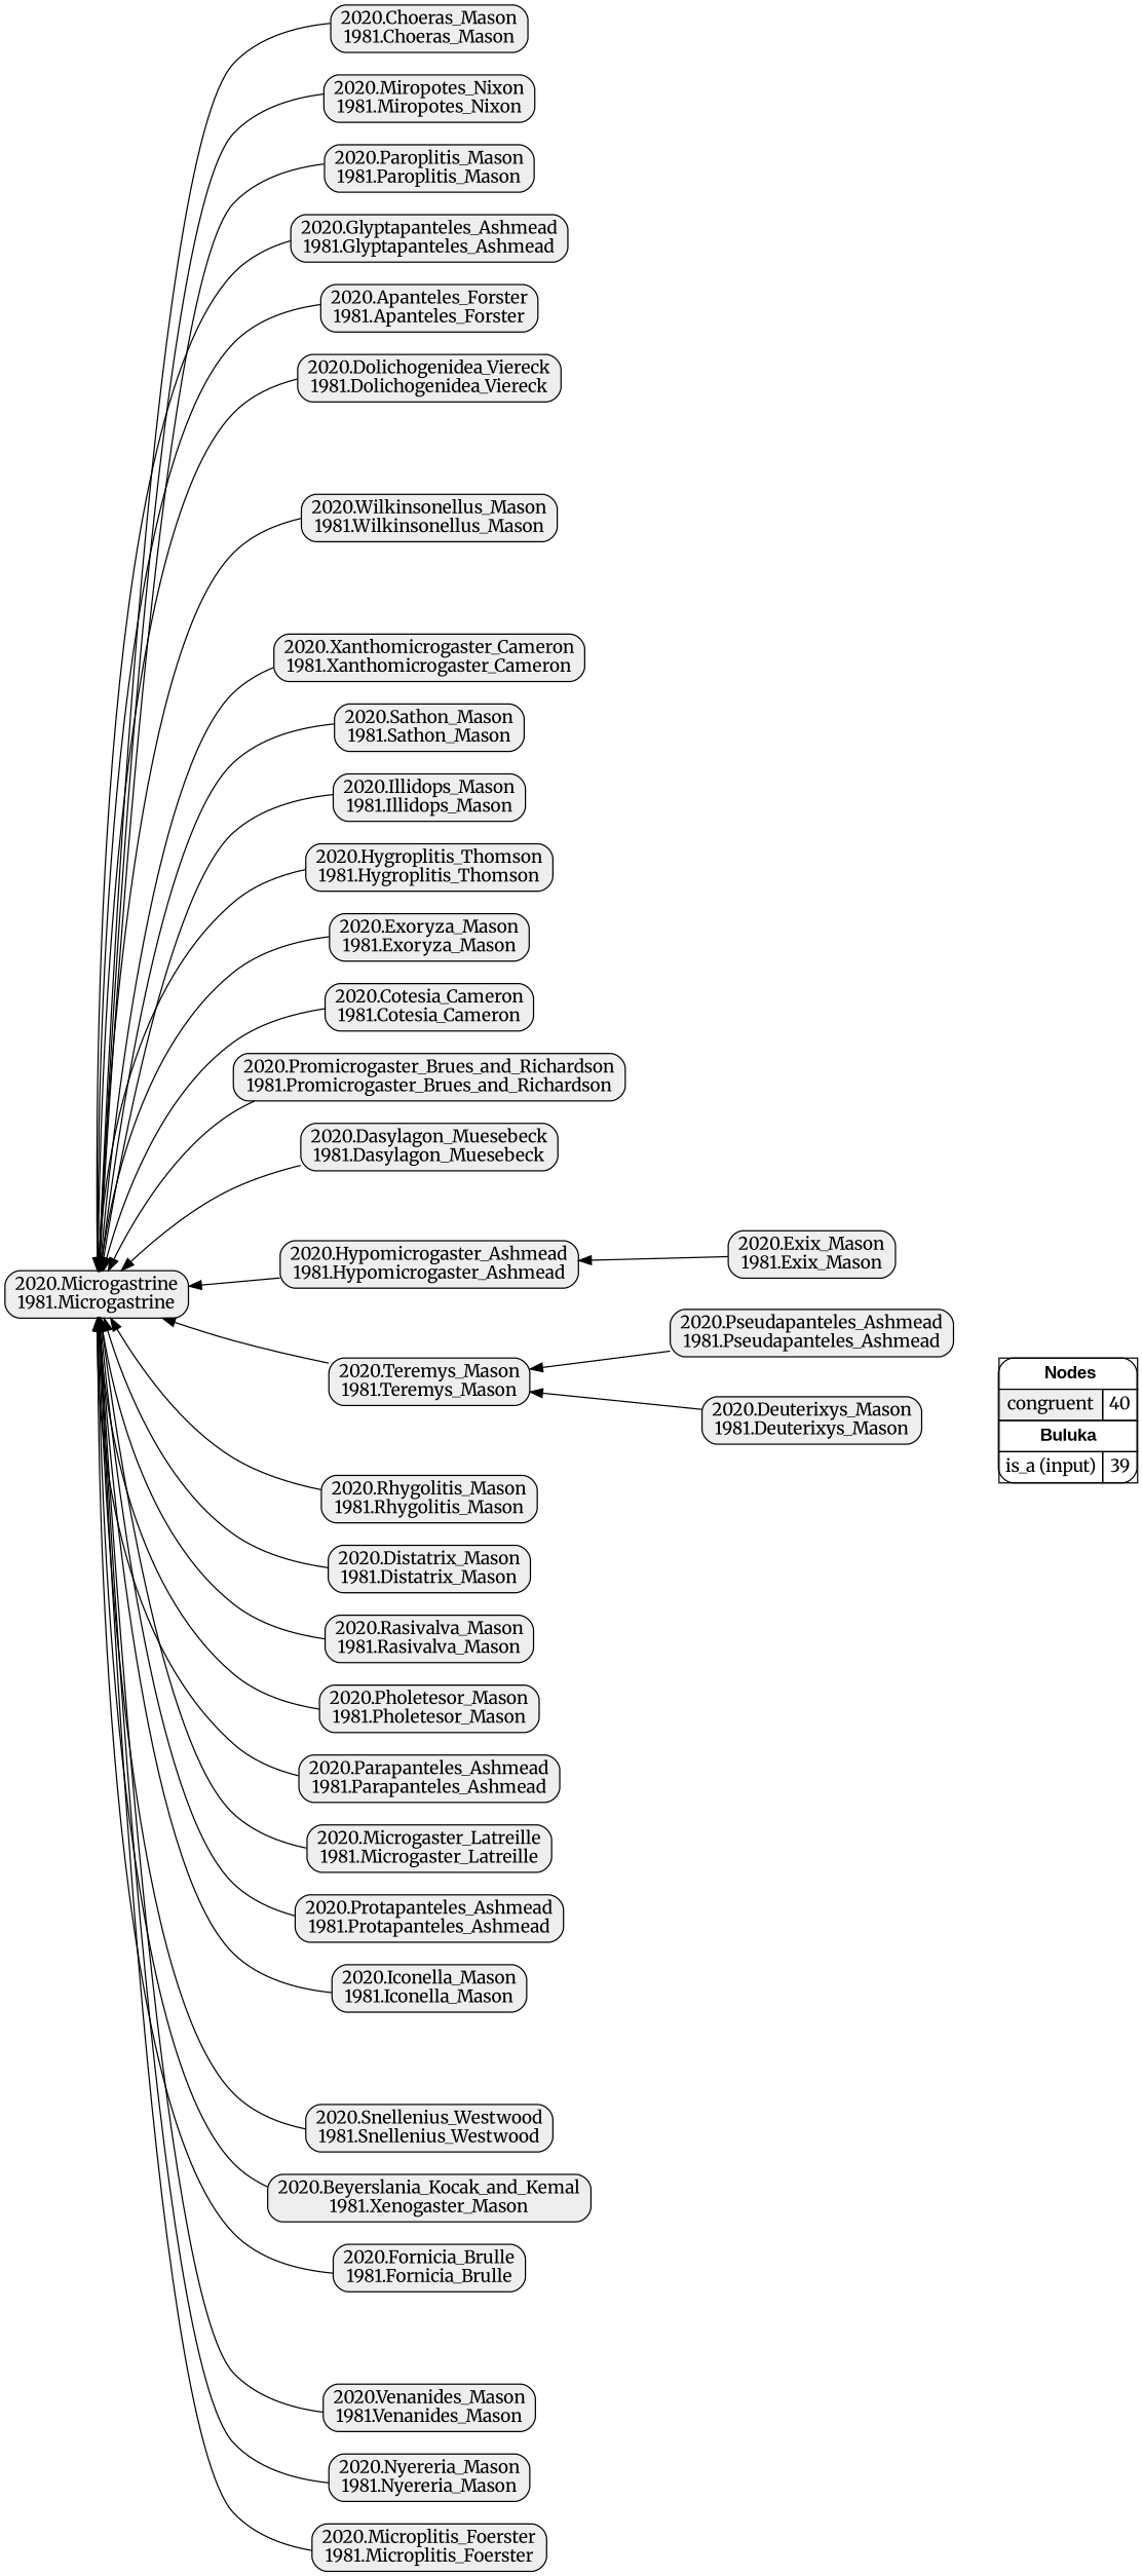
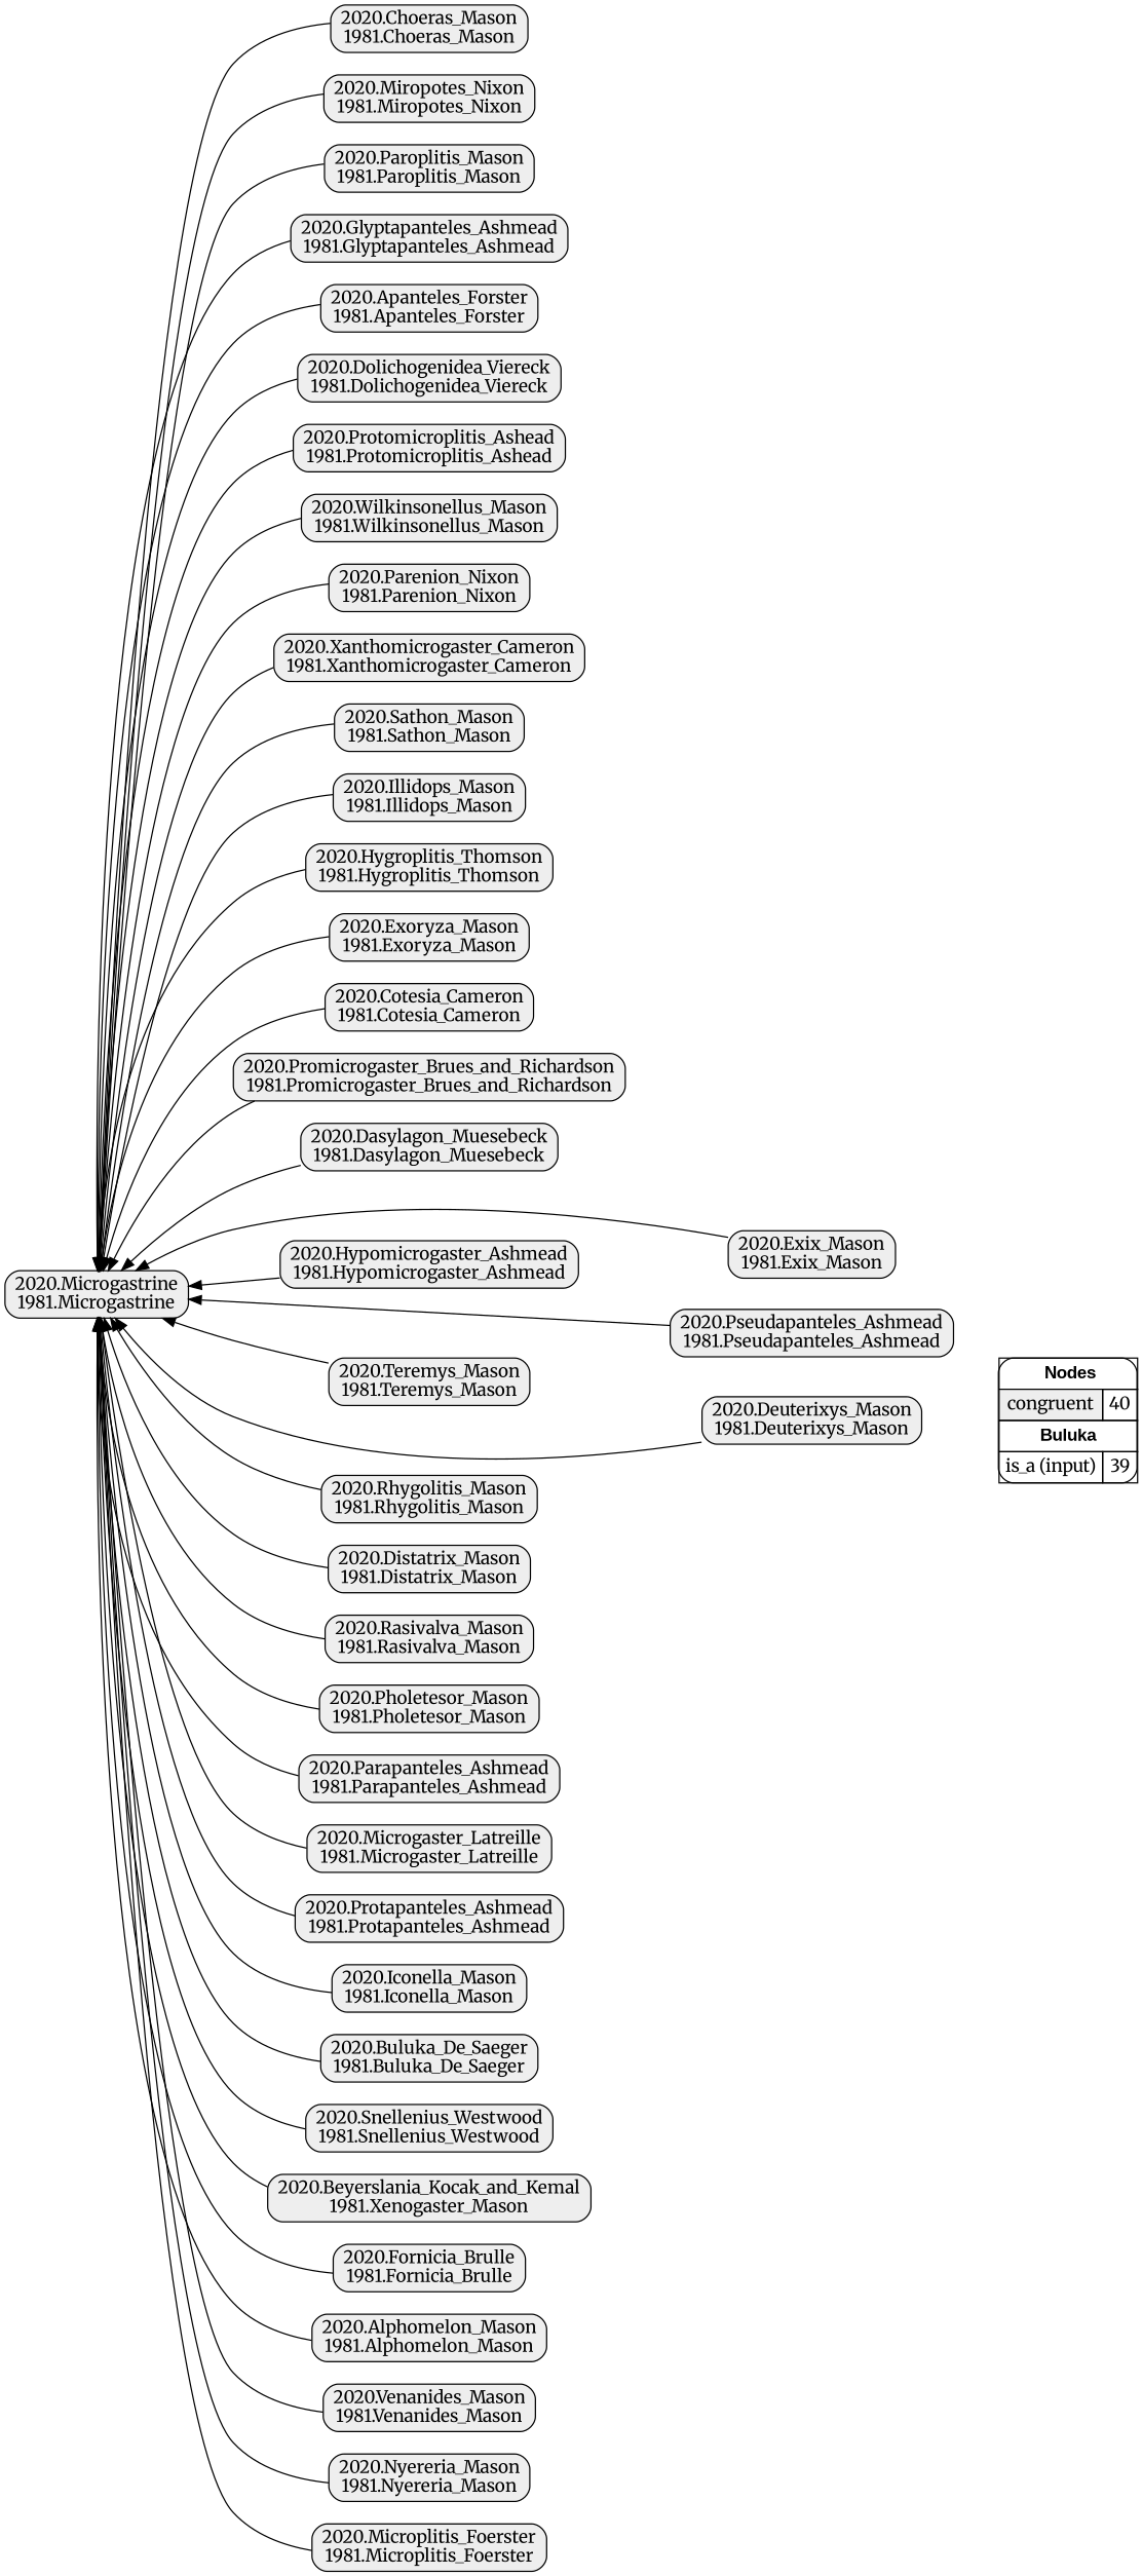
  digraph {
    fontname=Merriweather
    rankdir=RL
    node [fillcolor="#EEEEEE" fontname=Merriweather shape=box style="filled,rounded"]
    edge [arrowhead=normal color="#000000" constraint=true fontname=Merriweather penwidth=1 style=solid]
    n1 [fillcolor=white label=<   <TABLE BORDER="0" CELLBORDER="1" CELLSPACING="0" CELLPADDING="4">  <TR> <TD COLSPAN="2"><font face="Arial Black"> Nodes</font></TD> </TR>  <TR>   <TD bgcolor="#EEEEEE" fontname="helvetica">congruent</TD>   <TD>40</TD>   </TR>  <TR> <TD COLSPAN="2"><font face = "Arial Black"> Buluka </font></TD> </TR>  <TR>   <TD><font color ="#000000">is_a (input)</font></TD><TD>39</TD> </TR> </TABLE>   > margin=0]
    "2020.Choeras_Mason\n1981.Choeras_Mason"
    "2020.Microgastrine\n1981.Microgastrine"
    "2020.Miropotes_Nixon\n1981.Miropotes_Nixon"
    "2020.Paroplitis_Mason\n1981.Paroplitis_Mason"
    "2020.Glyptapanteles_Ashmead\n1981.Glyptapanteles_Ashmead"
    "2020.Apanteles_Forster\n1981.Apanteles_Forster"
    "2020.Dolichogenidea_Viereck\n1981.Dolichogenidea_Viereck"
+   "2020.Protomicroplitis_Ashead\n1981.Protomicroplitis_Ashead"
    "2020.Wilkinsonellus_Mason\n1981.Wilkinsonellus_Mason"
+   "2020.Parenion_Nixon\n1981.Parenion_Nixon"
    "2020.Xanthomicrogaster_Cameron\n1981.Xanthomicrogaster_Cameron"
    "2020.Sathon_Mason\n1981.Sathon_Mason"
    "2020.Illidops_Mason\n1981.Illidops_Mason"
    "2020.Hygroplitis_Thomson\n1981.Hygroplitis_Thomson"
    "2020.Exoryza_Mason\n1981.Exoryza_Mason"
    "2020.Cotesia_Cameron\n1981.Cotesia_Cameron"
    "2020.Promicrogaster_Brues_and_Richardson\n1981.Promicrogaster_Brues_and_Richardson"
    "2020.Dasylagon_Muesebeck\n1981.Dasylagon_Muesebeck"
    "2020.Hypomicrogaster_Ashmead\n1981.Hypomicrogaster_Ashmead"
    "2020.Teremys_Mason\n1981.Teremys_Mason"
    "2020.Pseudapanteles_Ashmead\n1981.Pseudapanteles_Ashmead"
    "2020.Rhygolitis_Mason\n1981.Rhygolitis_Mason"
    "2020.Distatrix_Mason\n1981.Distatrix_Mason"
    "2020.Rasivalva_Mason\n1981.Rasivalva_Mason"
    "2020.Pholetesor_Mason\n1981.Pholetesor_Mason"
    "2020.Exix_Mason\n1981.Exix_Mason"
    "2020.Parapanteles_Ashmead\n1981.Parapanteles_Ashmead"
    "2020.Microgaster_Latreille\n1981.Microgaster_Latreille"
    "2020.Protapanteles_Ashmead\n1981.Protapanteles_Ashmead"
    "2020.Iconella_Mason\n1981.Iconella_Mason"
+   "2020.Buluka_De_Saeger\n1981.Buluka_De_Saeger"
    "2020.Snellenius_Westwood\n1981.Snellenius_Westwood"
    "2020.Beyerslania_Kocak_and_Kemal\n1981.Xenogaster_Mason"
    "2020.Fornicia_Brulle\n1981.Fornicia_Brulle"
+   "2020.Alphomelon_Mason\n1981.Alphomelon_Mason"
    "2020.Venanides_Mason\n1981.Venanides_Mason"
    "2020.Nyereria_Mason\n1981.Nyereria_Mason"
    "2020.Microplitis_Foerster\n1981.Microplitis_Foerster"
    "2020.Deuterixys_Mason\n1981.Deuterixys_Mason"
    subgraph sub_1 {
      rank=source
      n1
    }
    "2020.Choeras_Mason\n1981.Choeras_Mason" -> "2020.Microgastrine\n1981.Microgastrine"
    "2020.Miropotes_Nixon\n1981.Miropotes_Nixon" -> "2020.Microgastrine\n1981.Microgastrine"
    "2020.Paroplitis_Mason\n1981.Paroplitis_Mason" -> "2020.Microgastrine\n1981.Microgastrine"
    "2020.Glyptapanteles_Ashmead\n1981.Glyptapanteles_Ashmead" -> "2020.Microgastrine\n1981.Microgastrine"
    "2020.Apanteles_Forster\n1981.Apanteles_Forster" -> "2020.Microgastrine\n1981.Microgastrine"
    "2020.Dolichogenidea_Viereck\n1981.Dolichogenidea_Viereck" -> "2020.Microgastrine\n1981.Microgastrine"
+   "2020.Protomicroplitis_Ashead\n1981.Protomicroplitis_Ashead" -> "2020.Microgastrine\n1981.Microgastrine"
    "2020.Wilkinsonellus_Mason\n1981.Wilkinsonellus_Mason" -> "2020.Microgastrine\n1981.Microgastrine"
+   "2020.Parenion_Nixon\n1981.Parenion_Nixon" -> "2020.Microgastrine\n1981.Microgastrine"
    "2020.Xanthomicrogaster_Cameron\n1981.Xanthomicrogaster_Cameron" -> "2020.Microgastrine\n1981.Microgastrine"
    "2020.Sathon_Mason\n1981.Sathon_Mason" -> "2020.Microgastrine\n1981.Microgastrine"
    "2020.Illidops_Mason\n1981.Illidops_Mason" -> "2020.Microgastrine\n1981.Microgastrine"
    "2020.Hygroplitis_Thomson\n1981.Hygroplitis_Thomson" -> "2020.Microgastrine\n1981.Microgastrine"
    "2020.Exoryza_Mason\n1981.Exoryza_Mason" -> "2020.Microgastrine\n1981.Microgastrine"
    "2020.Cotesia_Cameron\n1981.Cotesia_Cameron" -> "2020.Microgastrine\n1981.Microgastrine"
    "2020.Promicrogaster_Brues_and_Richardson\n1981.Promicrogaster_Brues_and_Richardson" -> "2020.Microgastrine\n1981.Microgastrine"
    "2020.Dasylagon_Muesebeck\n1981.Dasylagon_Muesebeck" -> "2020.Microgastrine\n1981.Microgastrine"
    "2020.Hypomicrogaster_Ashmead\n1981.Hypomicrogaster_Ashmead" -> "2020.Microgastrine\n1981.Microgastrine"
    "2020.Teremys_Mason\n1981.Teremys_Mason" -> "2020.Microgastrine\n1981.Microgastrine"
-   "2020.Pseudapanteles_Ashmead\n1981.Pseudapanteles_Ashmead" -> "2020.Teremys_Mason\n1981.Teremys_Mason"
+   "2020.Pseudapanteles_Ashmead\n1981.Pseudapanteles_Ashmead" -> "2020.Microgastrine\n1981.Microgastrine"
    "2020.Rhygolitis_Mason\n1981.Rhygolitis_Mason" -> "2020.Microgastrine\n1981.Microgastrine"
    "2020.Distatrix_Mason\n1981.Distatrix_Mason" -> "2020.Microgastrine\n1981.Microgastrine"
    "2020.Rasivalva_Mason\n1981.Rasivalva_Mason" -> "2020.Microgastrine\n1981.Microgastrine"
    "2020.Pholetesor_Mason\n1981.Pholetesor_Mason" -> "2020.Microgastrine\n1981.Microgastrine"
-   "2020.Exix_Mason\n1981.Exix_Mason" -> "2020.Hypomicrogaster_Ashmead\n1981.Hypomicrogaster_Ashmead"
+   "2020.Exix_Mason\n1981.Exix_Mason" -> "2020.Microgastrine\n1981.Microgastrine"
    "2020.Parapanteles_Ashmead\n1981.Parapanteles_Ashmead" -> "2020.Microgastrine\n1981.Microgastrine"
    "2020.Microgaster_Latreille\n1981.Microgaster_Latreille" -> "2020.Microgastrine\n1981.Microgastrine"
    "2020.Protapanteles_Ashmead\n1981.Protapanteles_Ashmead" -> "2020.Microgastrine\n1981.Microgastrine"
    "2020.Iconella_Mason\n1981.Iconella_Mason" -> "2020.Microgastrine\n1981.Microgastrine"
+   "2020.Buluka_De_Saeger\n1981.Buluka_De_Saeger" -> "2020.Microgastrine\n1981.Microgastrine"
    "2020.Snellenius_Westwood\n1981.Snellenius_Westwood" -> "2020.Microgastrine\n1981.Microgastrine"
    "2020.Beyerslania_Kocak_and_Kemal\n1981.Xenogaster_Mason" -> "2020.Microgastrine\n1981.Microgastrine"
    "2020.Fornicia_Brulle\n1981.Fornicia_Brulle" -> "2020.Microgastrine\n1981.Microgastrine"
+   "2020.Alphomelon_Mason\n1981.Alphomelon_Mason" -> "2020.Microgastrine\n1981.Microgastrine"
    "2020.Venanides_Mason\n1981.Venanides_Mason" -> "2020.Microgastrine\n1981.Microgastrine"
    "2020.Nyereria_Mason\n1981.Nyereria_Mason" -> "2020.Microgastrine\n1981.Microgastrine"
    "2020.Microplitis_Foerster\n1981.Microplitis_Foerster" -> "2020.Microgastrine\n1981.Microgastrine"
-   "2020.Deuterixys_Mason\n1981.Deuterixys_Mason" -> "2020.Teremys_Mason\n1981.Teremys_Mason"
+   "2020.Deuterixys_Mason\n1981.Deuterixys_Mason" -> "2020.Microgastrine\n1981.Microgastrine"
  }
